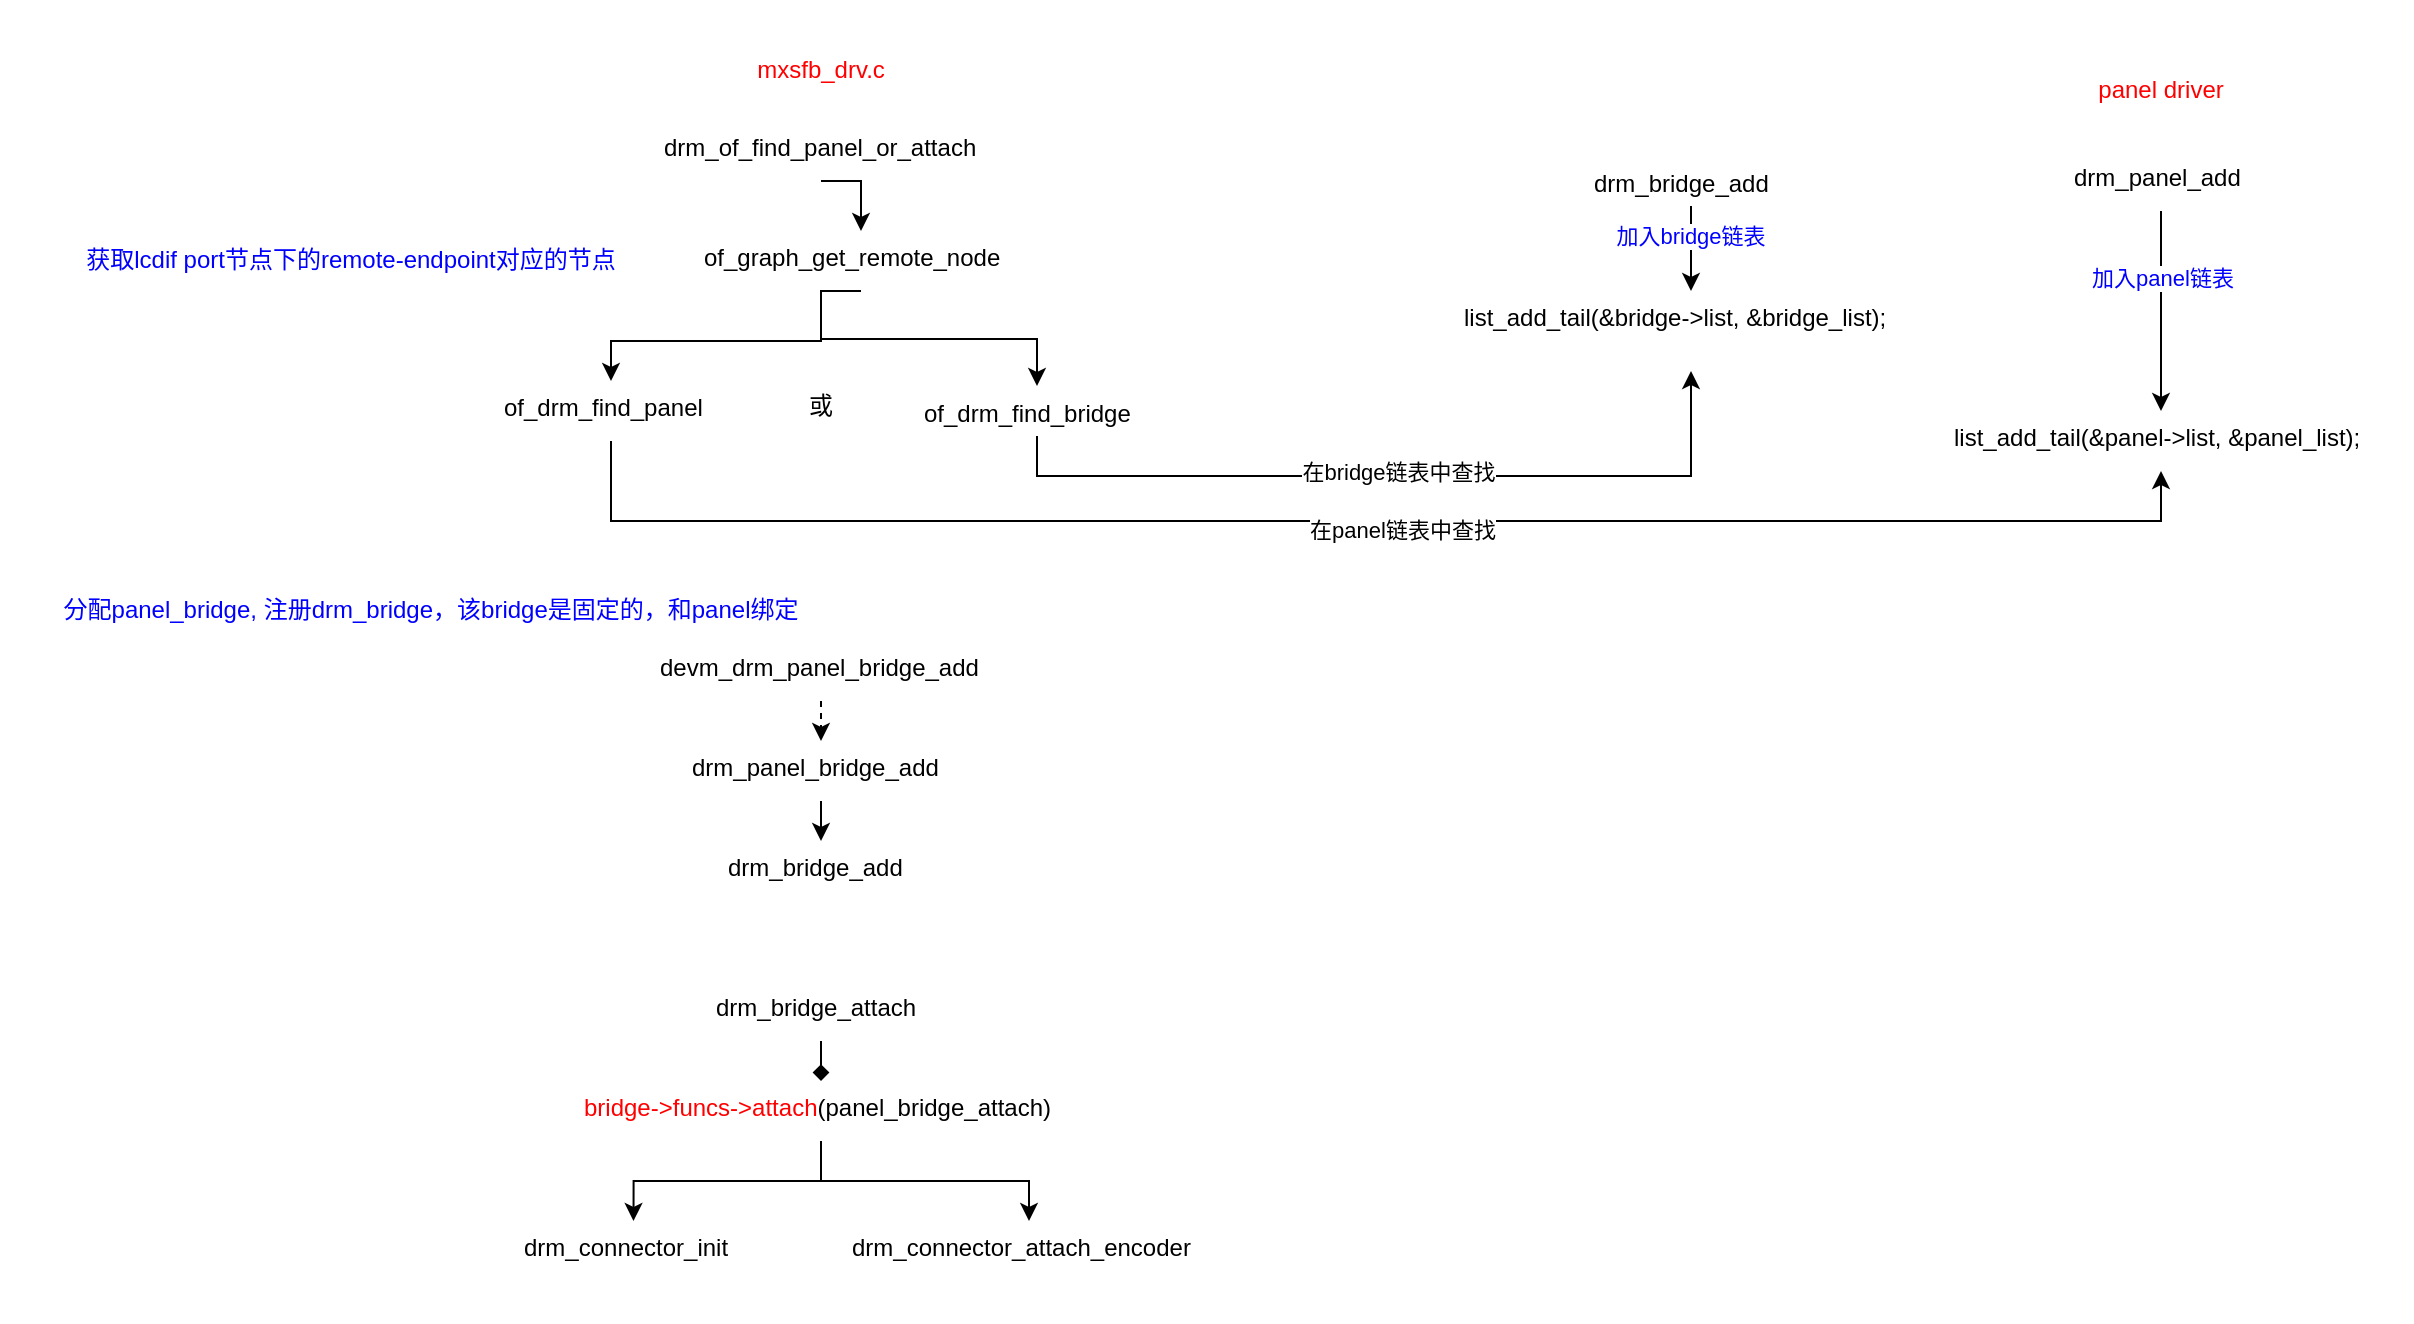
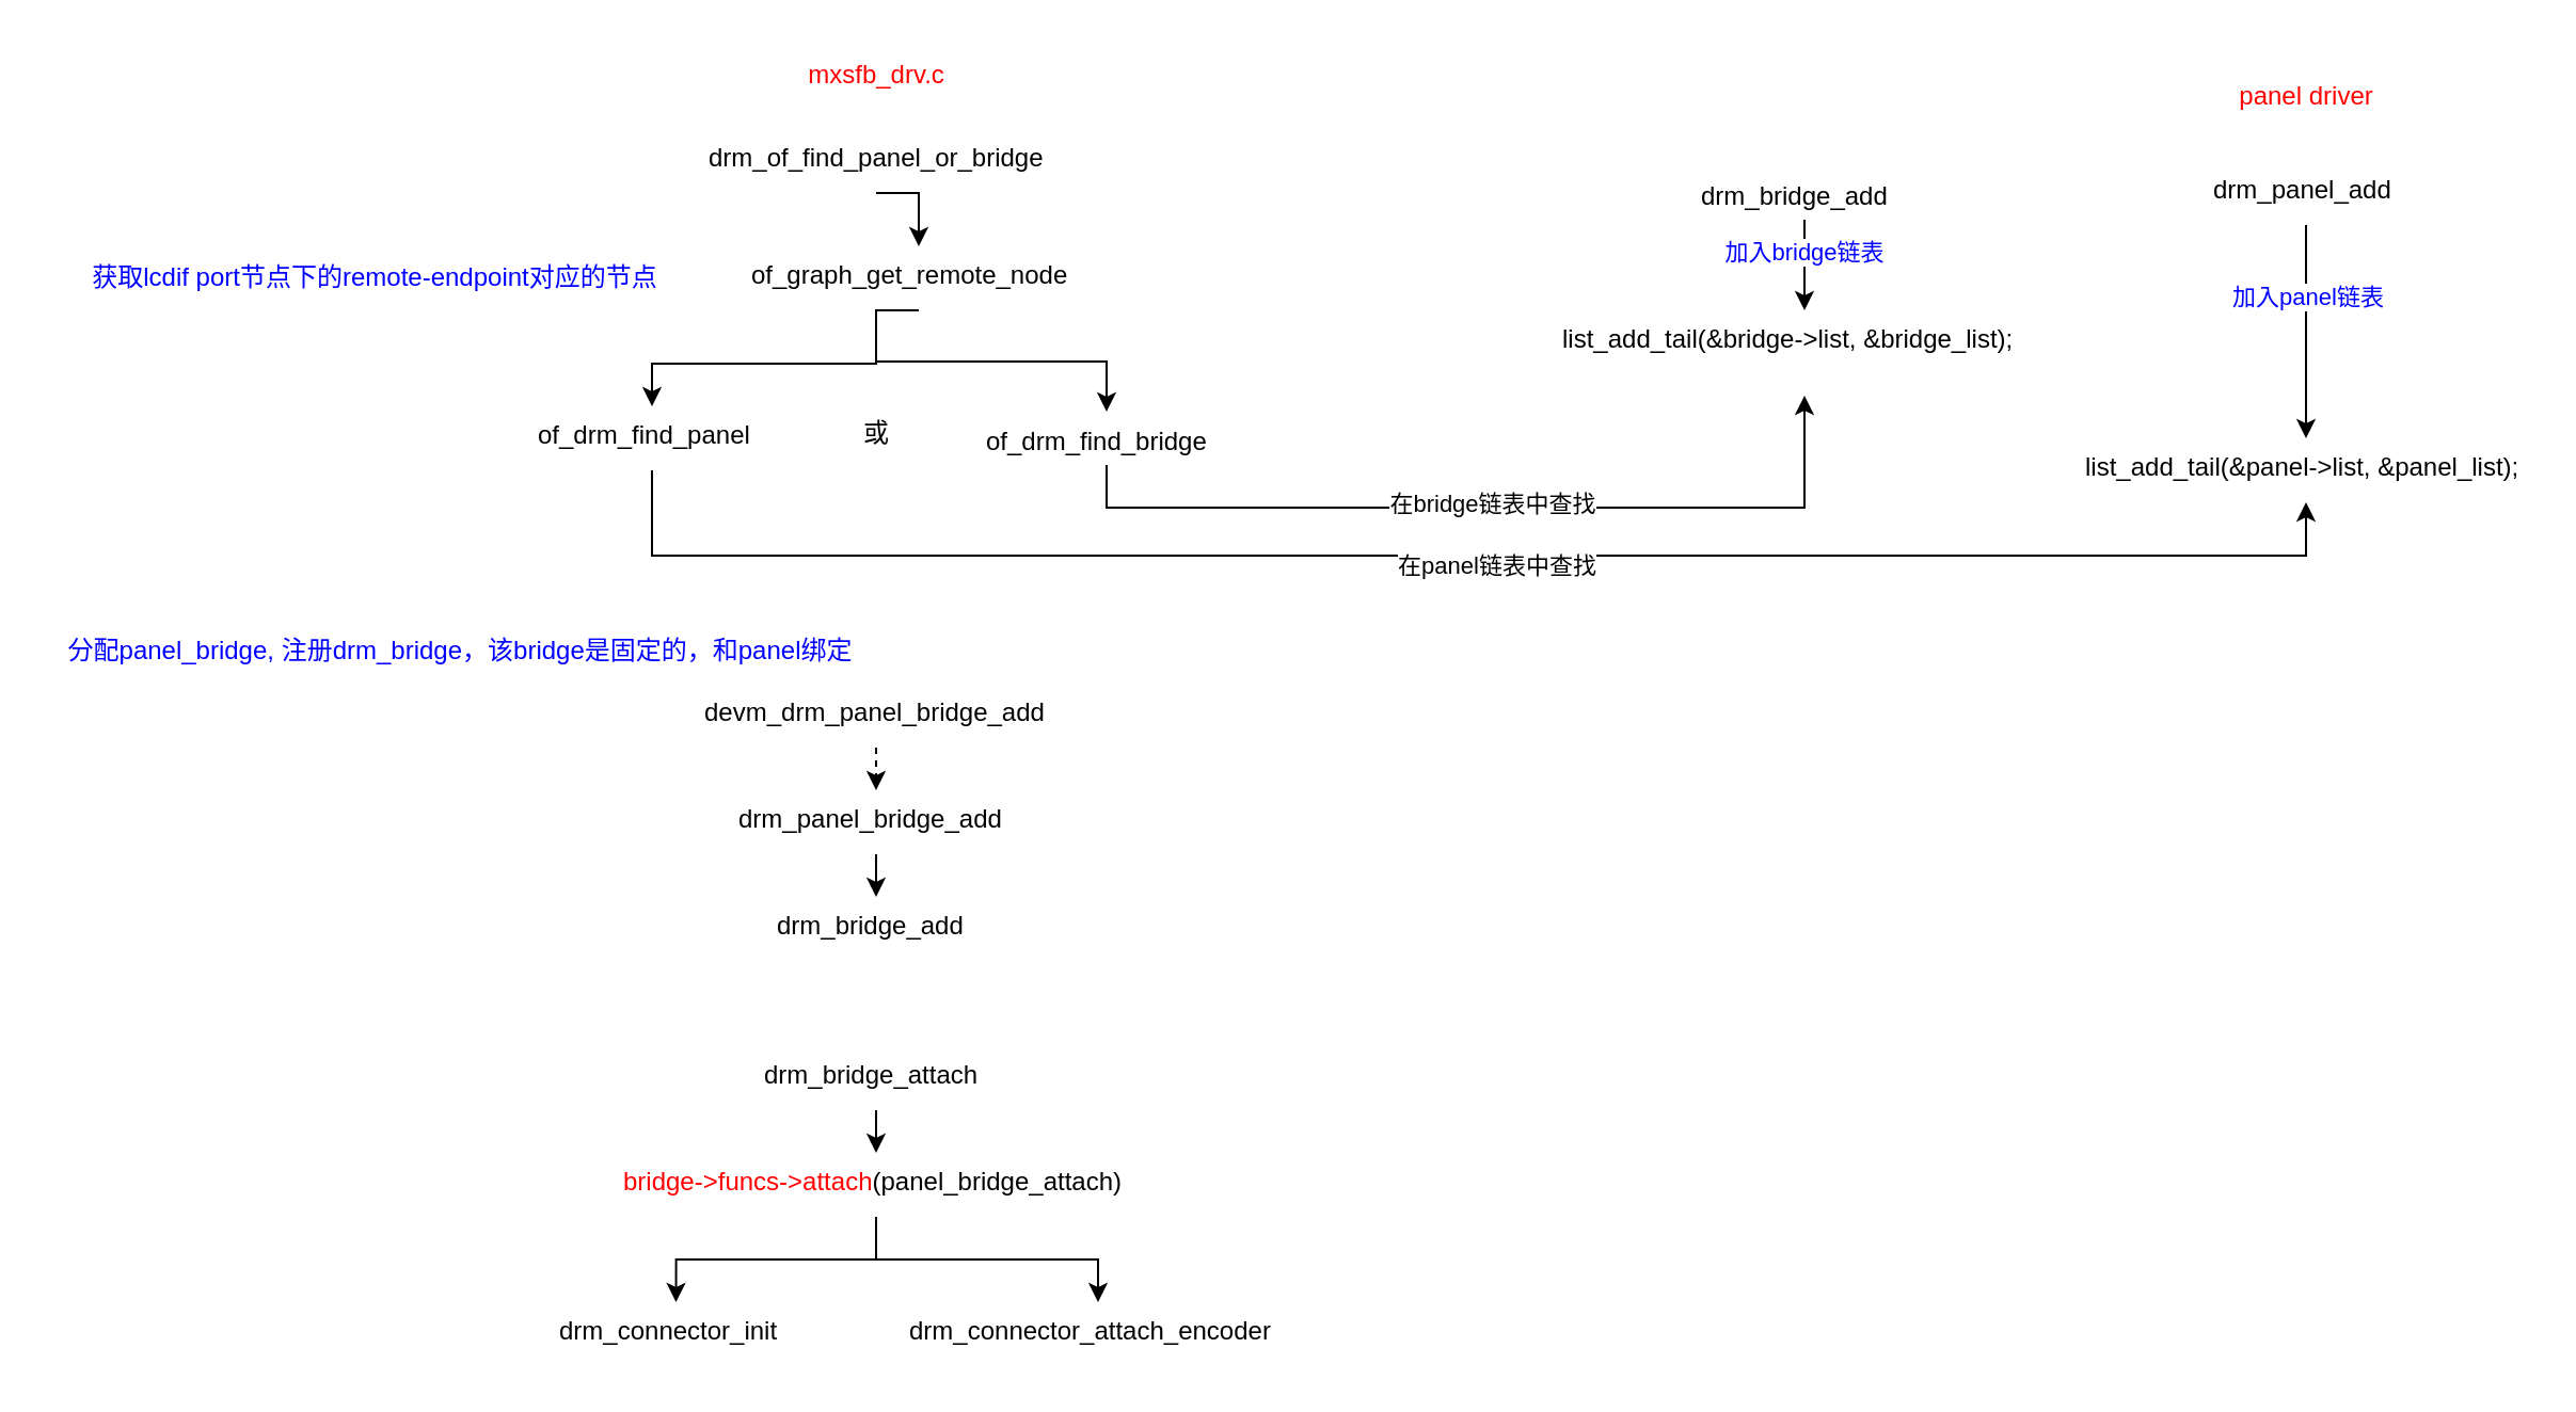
  <mxCell id="0" />
  <mxCell id="1" parent="0" />
  <mxCell id="2" style="edgeStyle=orthogonalEdgeStyle;rounded=0;orthogonalLoop=1;jettySize=auto;html=1;exitX=0.5;exitY=1;exitDx=0;exitDy=0;entryX=0.5;entryY=0;entryDx=0;entryDy=0;" edge="1" parent="1" source="3" target="6"><mxGeometry relative="1" as="geometry" /></mxCell>
- <mxCell id="3" value="drm_of_find_panel_or_attach" style="text;whiteSpace=wrap;html=1;" vertex="1" parent="1"><mxGeometry x="330" y="60" width="160" height="30" as="geometry" /></mxCell>
+ <mxCell id="3" value="drm_of_find_panel_or_bridge" style="text;whiteSpace=wrap;html=1;" vertex="1" parent="1"><mxGeometry x="330" y="60" width="160" height="30" as="geometry" /></mxCell>
  <mxCell id="4" style="edgeStyle=orthogonalEdgeStyle;rounded=0;orthogonalLoop=1;jettySize=auto;html=1;exitX=0.5;exitY=1;exitDx=0;exitDy=0;entryX=0.5;entryY=0;entryDx=0;entryDy=0;" edge="1" parent="1" source="6" target="18"><mxGeometry relative="1" as="geometry"><Array as="points"><mxPoint x="410" y="170" /><mxPoint x="305" y="170" /></Array></mxGeometry></mxCell>
  <mxCell id="5" style="edgeStyle=orthogonalEdgeStyle;rounded=0;orthogonalLoop=1;jettySize=auto;html=1;exitX=0.5;exitY=1;exitDx=0;exitDy=0;entryX=0.5;entryY=0;entryDx=0;entryDy=0;" edge="1" parent="1" source="6" target="21"><mxGeometry relative="1" as="geometry"><Array as="points"><mxPoint x="410" y="169" /><mxPoint x="518" y="169" /></Array></mxGeometry></mxCell>
  <mxCell id="6" value="of_graph_get_remote_node" style="text;whiteSpace=wrap;html=1;" vertex="1" parent="1"><mxGeometry x="350" y="115" width="160" height="30" as="geometry" /></mxCell>
  <mxCell id="7" style="edgeStyle=orthogonalEdgeStyle;rounded=0;orthogonalLoop=1;jettySize=auto;html=1;exitX=0.5;exitY=1;exitDx=0;exitDy=0;entryX=0.5;entryY=0;entryDx=0;entryDy=0;" edge="1" parent="1" source="9" target="10"><mxGeometry relative="1" as="geometry" /></mxCell>
  <mxCell id="8" value="&lt;font color=&quot;#0000ff&quot;&gt;加入panel链表&lt;/font&gt;" style="edgeLabel;html=1;align=center;verticalAlign=middle;resizable=0;points=[];" vertex="1" connectable="0" parent="7"><mxGeometry x="-0.502" y="-1" relative="1" as="geometry"><mxPoint x="1" y="8" as="offset" /></mxGeometry></mxCell>
  <mxCell id="9" value="drm_panel_add" style="text;whiteSpace=wrap;html=1;" vertex="1" parent="1"><mxGeometry x="1035" y="75" width="90" height="30" as="geometry" /></mxCell>
  <mxCell id="10" value="list_add_tail(&amp;panel-&gt;list, &amp;panel_list);" style="text;whiteSpace=wrap;html=1;" vertex="1" parent="1"><mxGeometry x="975" y="205" width="210" height="30" as="geometry" /></mxCell>
  <mxCell id="11" style="edgeStyle=orthogonalEdgeStyle;rounded=0;orthogonalLoop=1;jettySize=auto;html=1;exitX=0.5;exitY=1;exitDx=0;exitDy=0;entryX=0.5;entryY=0;entryDx=0;entryDy=0;" edge="1" parent="1" source="14" target="15"><mxGeometry relative="1" as="geometry" /></mxCell>
  <mxCell id="12" value="&lt;span style=&quot;color: rgba(0, 0, 0, 0); font-family: monospace; font-size: 0px; text-align: start; background-color: rgb(251, 251, 251);&quot;&gt;%3CmxGraphModel%3E%3Croot%3E%3CmxCell%20id%3D%220%22%2F%3E%3CmxCell%20id%3D%221%22%20parent%3D%220%22%2F%3E%3CmxCell%20id%3D%222%22%20value%3D%22%26lt%3Bfont%20color%3D%26quot%3B%230000ff%26quot%3B%26gt%3B%E5%8A%A0%E5%85%A5panel%E9%93%BE%E8%A1%A8%26lt%3B%2Ffont%26gt%3B%22%20style%3D%22edgeLabel%3Bhtml%3D1%3Balign%3Dcenter%3BverticalAlign%3Dmiddle%3Bresizable%3D0%3Bpoints%3D%5B%5D%3B%22%20vertex%3D%221%22%20connectable%3D%220%22%20parent%3D%221%22%3E%3CmxGeometry%20x%3D%22-5%22%20y%3D%2277.412%22%20as%3D%22geometry%22%2F%3E%3C%2FmxCell%3E%3C%2Froot%3E%3C%2FmxGraphModel%3E&lt;/span&gt;" style="edgeLabel;html=1;align=center;verticalAlign=middle;resizable=0;points=[];" vertex="1" connectable="0" parent="11"><mxGeometry x="-0.26" y="-4" relative="1" as="geometry"><mxPoint as="offset" /></mxGeometry></mxCell>
  <mxCell id="13" value="&lt;font color=&quot;#0000ff&quot;&gt;加入bridge链表&lt;/font&gt;" style="edgeLabel;html=1;align=center;verticalAlign=middle;resizable=0;points=[];" vertex="1" connectable="0" parent="11"><mxGeometry x="-0.315" y="-1" relative="1" as="geometry"><mxPoint as="offset" /></mxGeometry></mxCell>
  <mxCell id="14" value="drm_bridge_add" style="text;whiteSpace=wrap;html=1;" vertex="1" parent="1"><mxGeometry x="795" y="77.5" width="100" height="25" as="geometry" /></mxCell>
  <mxCell id="15" value="list_add_tail(&amp;bridge-&gt;list, &amp;bridge_list);" style="text;whiteSpace=wrap;html=1;" vertex="1" parent="1"><mxGeometry x="730" y="145" width="230" height="40" as="geometry" /></mxCell>
  <mxCell id="16" style="edgeStyle=orthogonalEdgeStyle;rounded=0;orthogonalLoop=1;jettySize=auto;html=1;exitX=0.5;exitY=1;exitDx=0;exitDy=0;entryX=0.5;entryY=1;entryDx=0;entryDy=0;" edge="1" parent="1" source="18" target="10"><mxGeometry relative="1" as="geometry"><mxPoint x="290" y="284.94" as="sourcePoint" /><mxPoint x="1120" y="254.94" as="targetPoint" /><Array as="points"><mxPoint x="305" y="260" /><mxPoint x="1080" y="260" /></Array></mxGeometry></mxCell>
  <mxCell id="17" value="在panel链表中查找" style="edgeLabel;html=1;align=center;verticalAlign=middle;resizable=0;points=[];" vertex="1" connectable="0" parent="16"><mxGeometry x="0.036" y="-4" relative="1" as="geometry"><mxPoint as="offset" /></mxGeometry></mxCell>
  <mxCell id="18" value="of_drm_find_panel" style="text;whiteSpace=wrap;html=1;" vertex="1" parent="1"><mxGeometry x="250" y="190" width="110" height="30" as="geometry" /></mxCell>
  <mxCell id="19" style="edgeStyle=orthogonalEdgeStyle;rounded=0;orthogonalLoop=1;jettySize=auto;html=1;exitX=0.5;exitY=1;exitDx=0;exitDy=0;entryX=0.5;entryY=1;entryDx=0;entryDy=0;" edge="1" parent="1" source="21" target="15"><mxGeometry relative="1" as="geometry" /></mxCell>
  <mxCell id="20" value="在bridge链表中查找" style="edgeLabel;html=1;align=center;verticalAlign=middle;resizable=0;points=[];" vertex="1" connectable="0" parent="19"><mxGeometry x="0.006" y="2" relative="1" as="geometry"><mxPoint x="-1" as="offset" /></mxGeometry></mxCell>
  <mxCell id="21" value="of_drm_find_bridge" style="text;whiteSpace=wrap;html=1;" vertex="1" parent="1"><mxGeometry x="460" y="192.5" width="116" height="25" as="geometry" /></mxCell>
  <mxCell id="22" value="或" style="text;html=1;align=center;verticalAlign=middle;resizable=0;points=[];autosize=1;strokeColor=none;fillColor=none;" vertex="1" parent="1"><mxGeometry x="390" y="187.5" width="40" height="30" as="geometry" /></mxCell>
  <mxCell id="23" value="获取lcdif port节点下的remote-endpoint对应的节点" style="text;html=1;align=center;verticalAlign=middle;resizable=0;points=[];autosize=1;strokeColor=none;fillColor=none;fontColor=#0000FF;" vertex="1" parent="1"><mxGeometry x="30" y="115" width="290" height="30" as="geometry" /></mxCell>
  <mxCell id="24" value="&lt;font color=&quot;#ff0000&quot;&gt;panel driver&lt;/font&gt;" style="text;html=1;align=center;verticalAlign=middle;resizable=0;points=[];autosize=1;strokeColor=none;fillColor=none;" vertex="1" parent="1"><mxGeometry x="1035" y="30" width="90" height="30" as="geometry" /></mxCell>
  <mxCell id="25" value="&lt;font color=&quot;#ff0000&quot;&gt;mxsfb_drv.c&lt;/font&gt;" style="text;html=1;align=center;verticalAlign=middle;resizable=0;points=[];autosize=1;strokeColor=none;fillColor=none;" vertex="1" parent="1"><mxGeometry x="365" y="20" width="90" height="30" as="geometry" /></mxCell>
  <mxCell id="26" style="edgeStyle=orthogonalEdgeStyle;rounded=0;orthogonalLoop=1;jettySize=auto;html=1;exitX=0.5;exitY=1;exitDx=0;exitDy=0;entryX=0.5;entryY=0;entryDx=0;entryDy=0;dashed=1;" edge="1" parent="1" source="27" target="29"><mxGeometry relative="1" as="geometry" /></mxCell>
  <mxCell id="27" value="devm_drm_panel_bridge_add" style="text;whiteSpace=wrap;html=1;" vertex="1" parent="1"><mxGeometry x="327.5" y="320" width="165" height="30" as="geometry" /></mxCell>
  <mxCell id="28" style="edgeStyle=orthogonalEdgeStyle;rounded=0;orthogonalLoop=1;jettySize=auto;html=1;exitX=0.5;exitY=1;exitDx=0;exitDy=0;entryX=0.5;entryY=0;entryDx=0;entryDy=0;" edge="1" parent="1" source="29" target="30"><mxGeometry relative="1" as="geometry" /></mxCell>
  <mxCell id="29" value="drm_panel_bridge_add" style="text;whiteSpace=wrap;html=1;" vertex="1" parent="1"><mxGeometry x="343.75" y="370" width="132.5" height="30" as="geometry" /></mxCell>
  <mxCell id="30" value="drm_bridge_add" style="text;whiteSpace=wrap;html=1;" vertex="1" parent="1"><mxGeometry x="361.88" y="420" width="96.25" height="30" as="geometry" /></mxCell>
  <mxCell id="31" value="分配panel_bridge, 注册drm_bridge，该bridge是固定的，和panel绑定" style="text;html=1;align=center;verticalAlign=middle;resizable=0;points=[];autosize=1;strokeColor=none;fillColor=none;fontColor=#0000FF;" vertex="1" parent="1"><mxGeometry x="20" y="290" width="390" height="30" as="geometry" /></mxCell>
- <mxCell id="32" style="edgeStyle=orthogonalEdgeStyle;rounded=0;orthogonalLoop=1;jettySize=auto;html=1;exitX=0.5;exitY=1;exitDx=0;exitDy=0;entryX=0.5;entryY=0;entryDx=0;entryDy=0;endArrow=diamond;" edge="1" parent="1" source="33" target="36"><mxGeometry relative="1" as="geometry" /></mxCell>
+ <mxCell id="32" style="edgeStyle=orthogonalEdgeStyle;rounded=0;orthogonalLoop=1;jettySize=auto;html=1;exitX=0.5;exitY=1;exitDx=0;exitDy=0;entryX=0.5;entryY=0;entryDx=0;entryDy=0;" edge="1" parent="1" source="33" target="36"><mxGeometry relative="1" as="geometry" /></mxCell>
  <mxCell id="33" value="drm_bridge_attach" style="text;whiteSpace=wrap;html=1;" vertex="1" parent="1"><mxGeometry x="356.25" y="490" width="107.5" height="30" as="geometry" /></mxCell>
  <mxCell id="34" style="edgeStyle=orthogonalEdgeStyle;rounded=0;orthogonalLoop=1;jettySize=auto;html=1;exitX=0.5;exitY=1;exitDx=0;exitDy=0;entryX=0.5;entryY=0;entryDx=0;entryDy=0;" edge="1" parent="1" source="36" target="37"><mxGeometry relative="1" as="geometry" /></mxCell>
  <mxCell id="35" style="edgeStyle=orthogonalEdgeStyle;rounded=0;orthogonalLoop=1;jettySize=auto;html=1;exitX=0.5;exitY=1;exitDx=0;exitDy=0;entryX=0.5;entryY=0;entryDx=0;entryDy=0;" edge="1" parent="1" source="36" target="38"><mxGeometry relative="1" as="geometry" /></mxCell>
  <mxCell id="36" value="&lt;font color=&quot;#ff0000&quot;&gt;bridge-&amp;gt;funcs-&amp;gt;attach&lt;/font&gt;(panel_bridge_attach)" style="text;whiteSpace=wrap;html=1;" vertex="1" parent="1"><mxGeometry x="290.01" y="540" width="239.99" height="30" as="geometry" /></mxCell>
  <mxCell id="37" value="drm_connector_init" style="text;whiteSpace=wrap;html=1;" vertex="1" parent="1"><mxGeometry x="260" y="610" width="112.5" height="30" as="geometry" /></mxCell>
  <mxCell id="38" value="drm_connector_attach_encoder" style="text;whiteSpace=wrap;html=1;" vertex="1" parent="1"><mxGeometry x="424" y="610" width="180" height="30" as="geometry" /></mxCell>
